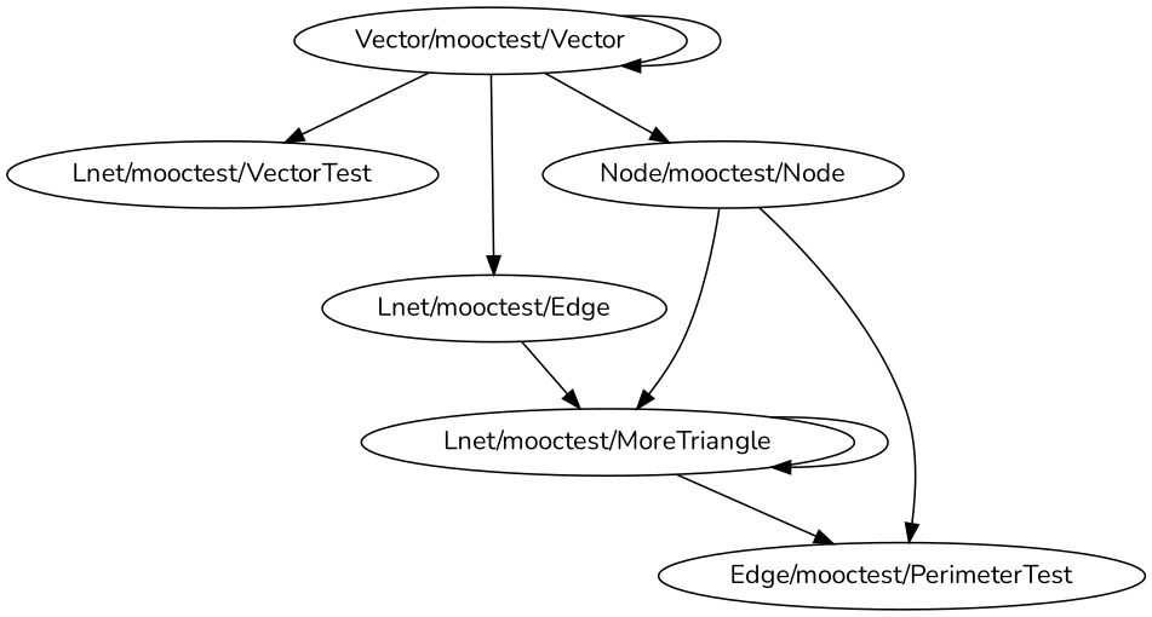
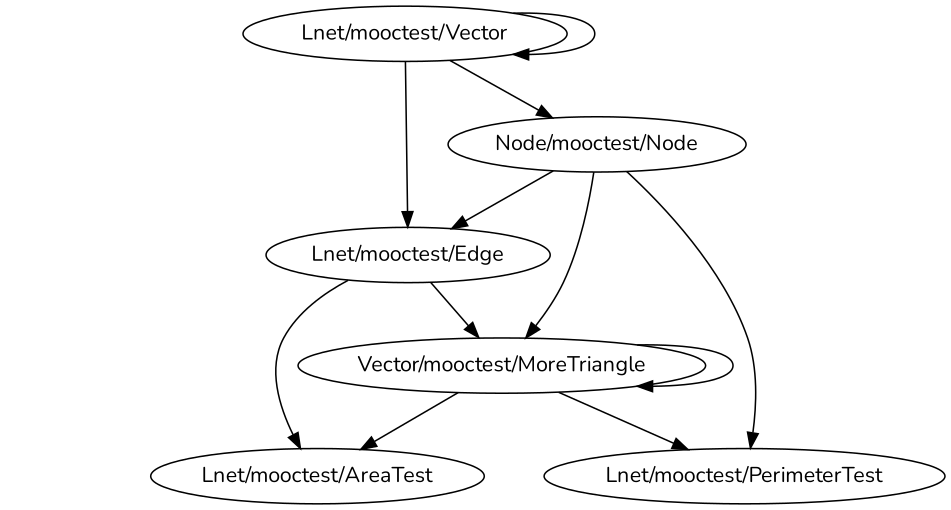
  digraph {
    fontname=Nunito
    node [fontname=Nunito]
    edge [fontname=Nunito]
-   "Lnet/mooctest/Vector" [label="Vector/mooctest/Vector"]
-   "Lnet/mooctest/VectorTest"
+   "Lnet/mooctest/Vector"
    n3 [label="Node/mooctest/Node"]
    "Lnet/mooctest/Edge"
-   "Lnet/mooctest/MoreTriangle"
-   "Lnet/mooctest/PerimeterTest" [label="Edge/mooctest/PerimeterTest"]
+   "Lnet/mooctest/MoreTriangle" [label="Vector/mooctest/MoreTriangle"]
+   "Lnet/mooctest/PerimeterTest"
+   "Lnet/mooctest/AreaTest"
    "Lnet/mooctest/Vector" -> "Lnet/mooctest/Vector"
-   "Lnet/mooctest/Vector" -> "Lnet/mooctest/VectorTest"
    "Lnet/mooctest/Vector" -> n3
    "Lnet/mooctest/Vector" -> "Lnet/mooctest/Edge"
+   n3 -> "Lnet/mooctest/Edge"
    n3 -> "Lnet/mooctest/MoreTriangle"
    n3 -> "Lnet/mooctest/PerimeterTest"
    "Lnet/mooctest/Edge" -> "Lnet/mooctest/MoreTriangle"
+   "Lnet/mooctest/Edge" -> "Lnet/mooctest/AreaTest"
    "Lnet/mooctest/MoreTriangle" -> "Lnet/mooctest/MoreTriangle"
    "Lnet/mooctest/MoreTriangle" -> "Lnet/mooctest/PerimeterTest"
+   "Lnet/mooctest/MoreTriangle" -> "Lnet/mooctest/AreaTest"
  }
